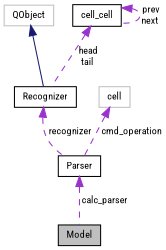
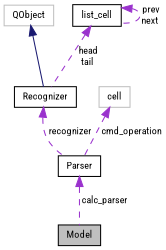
  digraph {
    fontname="Roboto Condensed"
    node [color=black fillcolor=white fontname="Roboto Condensed" fontsize=10 shape=record style=filled]
    edge [color=darkorchid3 dir=back fontname="Roboto Condensed" fontsize=10 labelfontname=Helvetica labelfontsize=10 style=dashed]
    n1 [fillcolor=grey75 fontcolor=black height=0.2 label=Model width=0.4]
    n2 [color=grey75 height=0.2 label=QObject width=0.4]
    n3 [height=0.2 label=Recognizer width=0.4]
    n4 [height=0.2 label=Parser width=0.4]
-   n5 [height=0.2 label=cell_cell width=0.4]
+   n5 [height=0.2 label=list_cell width=0.4]
    n6 [color=grey75 height=0.2 label=cell width=0.4]
    n2 -> n3 [color=midnightblue style=solid]
    n3 -> n4 [label=" recognizer"]
    n4 -> n1 [label=" calc_parser"]
    n5 -> n3 [label=" head\ntail"]
    n5 -> n5 [label=" prev\nnext"]
    n6 -> n4 [label=" cmd_operation"]
  }
